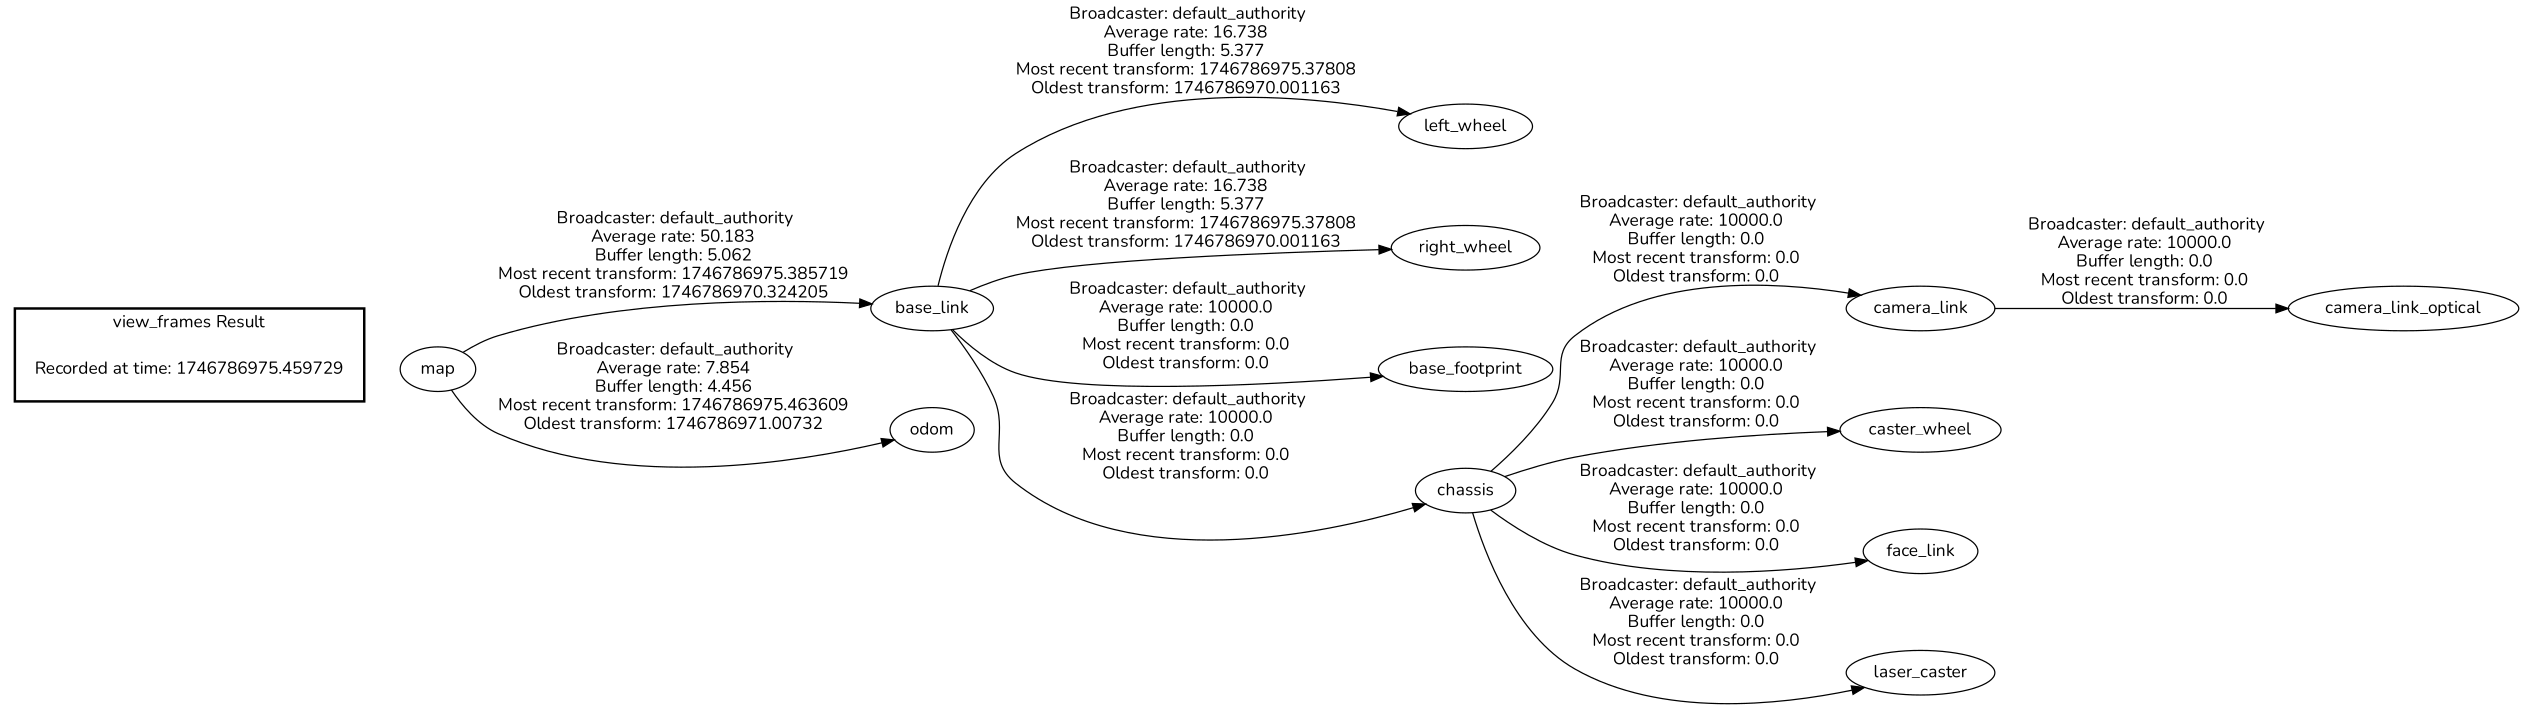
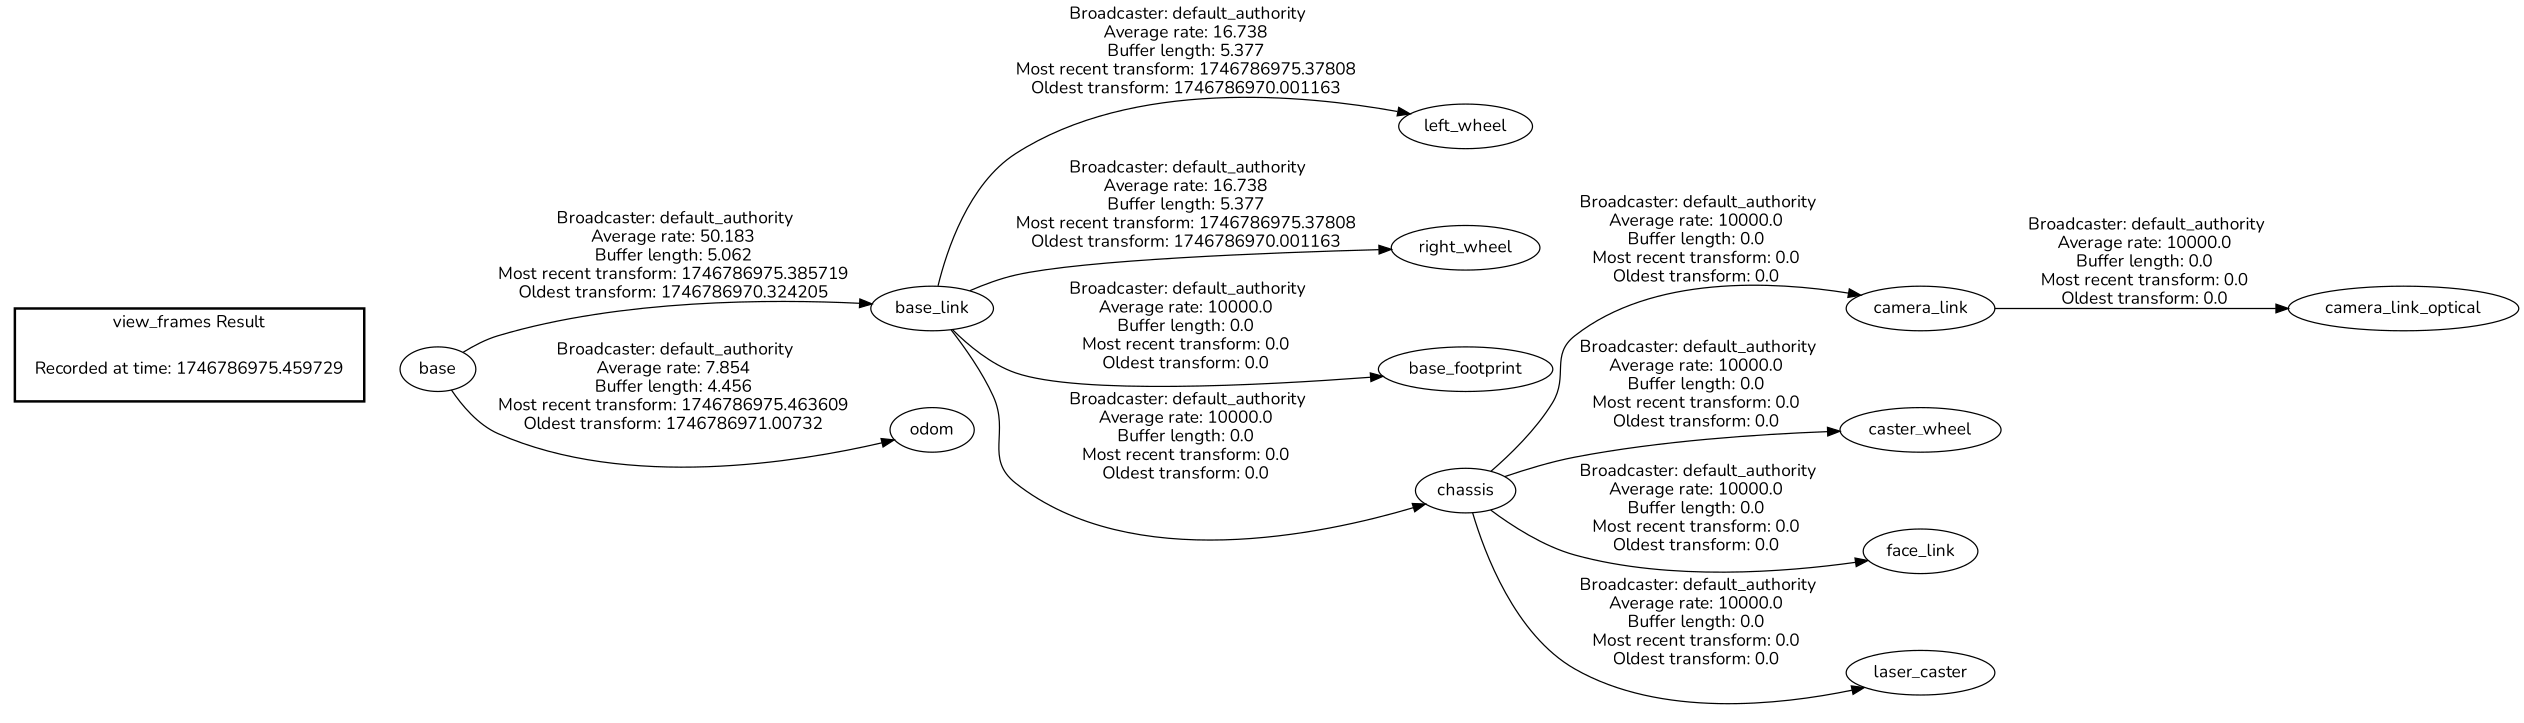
  digraph {
    fontname=Nunito
    rankdir=LR
    node [fontname=Nunito]
    edge [fontname=Nunito]
    "Recorded at time: 1746786975.459729" [shape=plaintext]
-   map
+   map [label=base]
    base_link
    left_wheel
    right_wheel
    base_footprint
    chassis
    camera_link
    caster_wheel
    face_link
    n11 [label=laser_caster]
    camera_link_optical
    odom
    subgraph cluster_1 {
      color=black
      label="view_frames Result"
      style=bold
      "Recorded at time: 1746786975.459729"
    }
    "Recorded at time: 1746786975.459729" -> map [style=invis]
    map -> base_link [label=" Broadcaster: default_authority\nAverage rate: 50.183\nBuffer length: 5.062\nMost recent transform: 1746786975.385719\nOldest transform: 1746786970.324205\n"]
    map -> odom [label=" Broadcaster: default_authority\nAverage rate: 7.854\nBuffer length: 4.456\nMost recent transform: 1746786975.463609\nOldest transform: 1746786971.00732\n"]
    base_link -> left_wheel [label=" Broadcaster: default_authority\nAverage rate: 16.738\nBuffer length: 5.377\nMost recent transform: 1746786975.37808\nOldest transform: 1746786970.001163\n"]
    base_link -> right_wheel [label=" Broadcaster: default_authority\nAverage rate: 16.738\nBuffer length: 5.377\nMost recent transform: 1746786975.37808\nOldest transform: 1746786970.001163\n"]
    base_link -> base_footprint [label=" Broadcaster: default_authority\nAverage rate: 10000.0\nBuffer length: 0.0\nMost recent transform: 0.0\nOldest transform: 0.0\n"]
    base_link -> chassis [label=" Broadcaster: default_authority\nAverage rate: 10000.0\nBuffer length: 0.0\nMost recent transform: 0.0\nOldest transform: 0.0\n"]
    chassis -> camera_link [label=" Broadcaster: default_authority\nAverage rate: 10000.0\nBuffer length: 0.0\nMost recent transform: 0.0\nOldest transform: 0.0\n"]
    chassis -> caster_wheel [label=" Broadcaster: default_authority\nAverage rate: 10000.0\nBuffer length: 0.0\nMost recent transform: 0.0\nOldest transform: 0.0\n"]
    chassis -> face_link [label=" Broadcaster: default_authority\nAverage rate: 10000.0\nBuffer length: 0.0\nMost recent transform: 0.0\nOldest transform: 0.0\n"]
    chassis -> n11 [label=" Broadcaster: default_authority\nAverage rate: 10000.0\nBuffer length: 0.0\nMost recent transform: 0.0\nOldest transform: 0.0\n"]
    camera_link -> camera_link_optical [label=" Broadcaster: default_authority\nAverage rate: 10000.0\nBuffer length: 0.0\nMost recent transform: 0.0\nOldest transform: 0.0\n"]
  }
